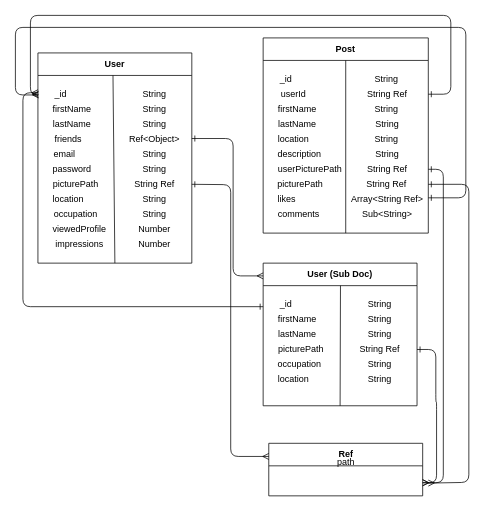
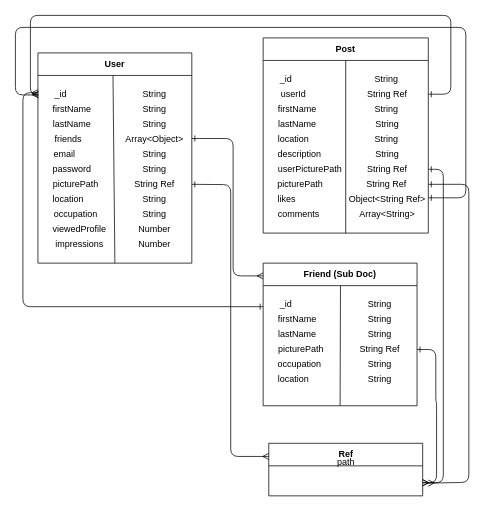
  <mxCell id="0" />
  <mxCell id="1" parent="0" />
  <mxCell id="2" value="" style="group" vertex="1" connectable="0" parent="1"><mxGeometry x="350" y="60" width="220" height="280" as="geometry" /></mxCell>
  <mxCell id="3" value="Post" style="swimlane;whiteSpace=wrap;html=1;startSize=30;" vertex="1" parent="2"><mxGeometry y="-10" width="220" height="260" as="geometry" /></mxCell>
  <mxCell id="4" value="userId" style="text;html=1;align=center;verticalAlign=middle;resizable=0;points=[];autosize=1;strokeColor=none;fillColor=none;" vertex="1" parent="3"><mxGeometry x="10" y="60" width="60" height="30" as="geometry" /></mxCell>
  <mxCell id="5" value="_id" style="text;html=1;align=center;verticalAlign=middle;resizable=0;points=[];autosize=1;strokeColor=none;fillColor=none;" vertex="1" parent="3"><mxGeometry x="10" y="40" width="40" height="30" as="geometry" /></mxCell>
  <mxCell id="6" value="firstName" style="text;html=1;align=center;verticalAlign=middle;resizable=0;points=[];autosize=1;strokeColor=none;fillColor=none;" vertex="1" parent="3"><mxGeometry x="10" y="80" width="70" height="30" as="geometry" /></mxCell>
  <mxCell id="7" value="lastName" style="text;html=1;align=center;verticalAlign=middle;resizable=0;points=[];autosize=1;strokeColor=none;fillColor=none;" vertex="1" parent="3"><mxGeometry x="10" y="100" width="70" height="30" as="geometry" /></mxCell>
  <mxCell id="8" value="location" style="text;html=1;align=center;verticalAlign=middle;resizable=0;points=[];autosize=1;strokeColor=none;fillColor=none;" vertex="1" parent="3"><mxGeometry x="10" y="120" width="60" height="30" as="geometry" /></mxCell>
  <mxCell id="9" value="description" style="text;html=1;align=center;verticalAlign=middle;resizable=0;points=[];autosize=1;strokeColor=none;fillColor=none;" vertex="1" parent="3"><mxGeometry x="8" y="140" width="80" height="30" as="geometry" /></mxCell>
  <mxCell id="10" value="userPicturePath" style="text;html=1;align=center;verticalAlign=middle;resizable=0;points=[];autosize=1;strokeColor=none;fillColor=none;" vertex="1" parent="3"><mxGeometry x="7" y="160" width="110" height="30" as="geometry" /></mxCell>
  <mxCell id="11" value="picturePath" style="text;html=1;align=center;verticalAlign=middle;resizable=0;points=[];autosize=1;strokeColor=none;fillColor=none;" vertex="1" parent="3"><mxGeometry x="9" y="180" width="80" height="30" as="geometry" /></mxCell>
  <mxCell id="12" value="likes" style="text;html=1;align=center;verticalAlign=middle;resizable=0;points=[];autosize=1;strokeColor=none;fillColor=none;" vertex="1" parent="3"><mxGeometry x="6" y="200" width="50" height="30" as="geometry" /></mxCell>
  <mxCell id="13" value="comments" style="text;html=1;align=center;verticalAlign=middle;resizable=0;points=[];autosize=1;strokeColor=none;fillColor=none;" vertex="1" parent="3"><mxGeometry x="7" y="220" width="80" height="30" as="geometry" /></mxCell>
  <mxCell id="14" value="String Ref" style="text;html=1;align=center;verticalAlign=middle;resizable=0;points=[];autosize=1;strokeColor=none;fillColor=none;" vertex="1" parent="3"><mxGeometry x="124" y="180" width="80" height="30" as="geometry" /></mxCell>
  <mxCell id="15" value="String" style="text;html=1;align=center;verticalAlign=middle;resizable=0;points=[];autosize=1;strokeColor=none;fillColor=none;" vertex="1" parent="3"><mxGeometry x="140" y="140" width="50" height="30" as="geometry" /></mxCell>
  <mxCell id="16" value="String" style="text;html=1;align=center;verticalAlign=middle;resizable=0;points=[];autosize=1;strokeColor=none;fillColor=none;" vertex="1" parent="3"><mxGeometry x="139" y="120" width="50" height="30" as="geometry" /></mxCell>
  <mxCell id="17" value="String" style="text;html=1;align=center;verticalAlign=middle;resizable=0;points=[];autosize=1;strokeColor=none;fillColor=none;" vertex="1" parent="3"><mxGeometry x="140" y="100" width="50" height="30" as="geometry" /></mxCell>
  <mxCell id="18" value="String" style="text;html=1;align=center;verticalAlign=middle;resizable=0;points=[];autosize=1;strokeColor=none;fillColor=none;" vertex="1" parent="3"><mxGeometry x="139" y="80" width="50" height="30" as="geometry" /></mxCell>
  <mxCell id="19" value="String Ref" style="text;html=1;align=center;verticalAlign=middle;resizable=0;points=[];autosize=1;strokeColor=none;fillColor=none;" vertex="1" parent="3"><mxGeometry x="125" y="60" width="80" height="30" as="geometry" /></mxCell>
  <mxCell id="20" value="String" style="text;html=1;align=center;verticalAlign=middle;resizable=0;points=[];autosize=1;strokeColor=none;fillColor=none;" vertex="1" parent="3"><mxGeometry x="139" y="40" width="50" height="30" as="geometry" /></mxCell>
  <mxCell id="21" value="String Ref" style="text;html=1;align=center;verticalAlign=middle;resizable=0;points=[];autosize=1;strokeColor=none;fillColor=none;" vertex="1" parent="3"><mxGeometry x="125" y="160" width="80" height="30" as="geometry" /></mxCell>
- <mxCell id="22" value="Array&amp;lt;String Ref&amp;gt;" style="text;html=1;align=center;verticalAlign=middle;resizable=0;points=[];autosize=1;strokeColor=none;fillColor=none;" vertex="1" parent="3"><mxGeometry x="100" y="200" width="130" height="30" as="geometry" /></mxCell>
- <mxCell id="23" value="Sub&amp;lt;String&amp;gt;" style="text;html=1;align=center;verticalAlign=middle;resizable=0;points=[];autosize=1;strokeColor=none;fillColor=none;" vertex="1" parent="3"><mxGeometry x="115" y="220" width="100" height="30" as="geometry" /></mxCell>
+ <mxCell id="22" value="Object&amp;lt;String Ref&amp;gt;" style="text;html=1;align=center;verticalAlign=middle;resizable=0;points=[];autosize=1;strokeColor=none;fillColor=none;" vertex="1" parent="3"><mxGeometry x="100" y="200" width="130" height="30" as="geometry" /></mxCell>
+ <mxCell id="23" value="Array&amp;lt;String&amp;gt;" style="text;html=1;align=center;verticalAlign=middle;resizable=0;points=[];autosize=1;strokeColor=none;fillColor=none;" vertex="1" parent="3"><mxGeometry x="115" y="220" width="100" height="30" as="geometry" /></mxCell>
  <mxCell id="24" value="" style="endArrow=none;html=1;exitX=0.5;exitY=1;exitDx=0;exitDy=0;" edge="1" parent="2" source="3"><mxGeometry width="50" height="50" relative="1" as="geometry"><mxPoint x="70" y="140" as="sourcePoint" /><mxPoint x="110" y="20" as="targetPoint" /></mxGeometry></mxCell>
  <mxCell id="25" value="" style="group" vertex="1" connectable="0" parent="1"><mxGeometry x="50" y="70" width="205" height="280" as="geometry" /></mxCell>
  <mxCell id="26" value="User" style="swimlane;whiteSpace=wrap;html=1;startSize=30;" vertex="1" parent="25"><mxGeometry width="205" height="280" as="geometry" /></mxCell>
  <mxCell id="27" value="firstName" style="text;html=1;align=center;verticalAlign=middle;resizable=0;points=[];autosize=1;strokeColor=none;fillColor=none;" vertex="1" parent="26"><mxGeometry x="10" y="60" width="70" height="30" as="geometry" /></mxCell>
  <mxCell id="28" value="lastName" style="text;html=1;align=center;verticalAlign=middle;resizable=0;points=[];autosize=1;strokeColor=none;fillColor=none;" vertex="1" parent="26"><mxGeometry x="10" y="80" width="70" height="30" as="geometry" /></mxCell>
  <mxCell id="29" value="_id" style="text;html=1;align=center;verticalAlign=middle;resizable=0;points=[];autosize=1;strokeColor=none;fillColor=none;" vertex="1" parent="26"><mxGeometry x="10" y="40" width="40" height="30" as="geometry" /></mxCell>
  <mxCell id="30" value="friends" style="text;html=1;align=center;verticalAlign=middle;resizable=0;points=[];autosize=1;strokeColor=none;fillColor=none;" vertex="1" parent="26"><mxGeometry x="10" y="100" width="60" height="30" as="geometry" /></mxCell>
  <mxCell id="31" value="email" style="text;html=1;align=center;verticalAlign=middle;resizable=0;points=[];autosize=1;strokeColor=none;fillColor=none;" vertex="1" parent="26"><mxGeometry x="10" y="120" width="50" height="30" as="geometry" /></mxCell>
  <mxCell id="32" value="password" style="text;html=1;align=center;verticalAlign=middle;resizable=0;points=[];autosize=1;strokeColor=none;fillColor=none;" vertex="1" parent="26"><mxGeometry x="10" y="140" width="70" height="30" as="geometry" /></mxCell>
  <mxCell id="33" value="picturePath" style="text;html=1;align=center;verticalAlign=middle;resizable=0;points=[];autosize=1;strokeColor=none;fillColor=none;" vertex="1" parent="26"><mxGeometry x="10" y="160" width="80" height="30" as="geometry" /></mxCell>
  <mxCell id="34" value="location" style="text;html=1;align=center;verticalAlign=middle;resizable=0;points=[];autosize=1;strokeColor=none;fillColor=none;" vertex="1" parent="26"><mxGeometry x="10" y="180" width="60" height="30" as="geometry" /></mxCell>
  <mxCell id="35" value="occupation" style="text;html=1;align=center;verticalAlign=middle;resizable=0;points=[];autosize=1;strokeColor=none;fillColor=none;" vertex="1" parent="26"><mxGeometry x="10" y="200" width="80" height="30" as="geometry" /></mxCell>
  <mxCell id="36" value="viewedProfile" style="text;html=1;align=center;verticalAlign=middle;resizable=0;points=[];autosize=1;strokeColor=none;fillColor=none;" vertex="1" parent="26"><mxGeometry x="10" y="220" width="90" height="30" as="geometry" /></mxCell>
  <mxCell id="37" value="impressions" style="text;html=1;align=center;verticalAlign=middle;resizable=0;points=[];autosize=1;strokeColor=none;fillColor=none;" vertex="1" parent="26"><mxGeometry x="10" y="240" width="90" height="30" as="geometry" /></mxCell>
  <mxCell id="38" value="String" style="text;html=1;align=center;verticalAlign=middle;resizable=0;points=[];autosize=1;strokeColor=none;fillColor=none;" vertex="1" parent="26"><mxGeometry x="130" y="200" width="50" height="30" as="geometry" /></mxCell>
  <mxCell id="39" value="String" style="text;html=1;align=center;verticalAlign=middle;resizable=0;points=[];autosize=1;strokeColor=none;fillColor=none;" vertex="1" parent="26"><mxGeometry x="130" y="180" width="50" height="30" as="geometry" /></mxCell>
  <mxCell id="40" value="String" style="text;html=1;align=center;verticalAlign=middle;resizable=0;points=[];autosize=1;strokeColor=none;fillColor=none;" vertex="1" parent="26"><mxGeometry x="130" y="140" width="50" height="30" as="geometry" /></mxCell>
  <mxCell id="41" value="String" style="text;html=1;align=center;verticalAlign=middle;resizable=0;points=[];autosize=1;strokeColor=none;fillColor=none;" vertex="1" parent="26"><mxGeometry x="130" y="120" width="50" height="30" as="geometry" /></mxCell>
  <mxCell id="42" value="String" style="text;html=1;align=center;verticalAlign=middle;resizable=0;points=[];autosize=1;strokeColor=none;fillColor=none;" vertex="1" parent="26"><mxGeometry x="130" y="80" width="50" height="30" as="geometry" /></mxCell>
  <mxCell id="43" value="String" style="text;html=1;align=center;verticalAlign=middle;resizable=0;points=[];autosize=1;strokeColor=none;fillColor=none;" vertex="1" parent="26"><mxGeometry x="130" y="60" width="50" height="30" as="geometry" /></mxCell>
  <mxCell id="44" value="String" style="text;html=1;align=center;verticalAlign=middle;resizable=0;points=[];autosize=1;strokeColor=none;fillColor=none;" vertex="1" parent="26"><mxGeometry x="130" y="40" width="50" height="30" as="geometry" /></mxCell>
- <mxCell id="45" value="Ref&amp;lt;Object&amp;gt;" style="text;html=1;align=center;verticalAlign=middle;resizable=0;points=[];autosize=1;strokeColor=none;fillColor=none;" vertex="1" parent="26"><mxGeometry x="105" y="100" width="100" height="30" as="geometry" /></mxCell>
+ <mxCell id="45" value="Array&amp;lt;Object&amp;gt;" style="text;html=1;align=center;verticalAlign=middle;resizable=0;points=[];autosize=1;strokeColor=none;fillColor=none;" vertex="1" parent="26"><mxGeometry x="105" y="100" width="100" height="30" as="geometry" /></mxCell>
  <mxCell id="46" value="String Ref" style="text;html=1;align=center;verticalAlign=middle;resizable=0;points=[];autosize=1;strokeColor=none;fillColor=none;" vertex="1" parent="26"><mxGeometry x="115" y="160" width="80" height="30" as="geometry" /></mxCell>
  <mxCell id="47" value="Number" style="text;html=1;align=center;verticalAlign=middle;resizable=0;points=[];autosize=1;strokeColor=none;fillColor=none;" vertex="1" parent="26"><mxGeometry x="120" y="220" width="70" height="30" as="geometry" /></mxCell>
  <mxCell id="48" value="Number" style="text;html=1;align=center;verticalAlign=middle;resizable=0;points=[];autosize=1;strokeColor=none;fillColor=none;" vertex="1" parent="26"><mxGeometry x="120" y="240" width="70" height="30" as="geometry" /></mxCell>
  <mxCell id="49" value="" style="endArrow=none;html=1;exitX=0.5;exitY=1;exitDx=0;exitDy=0;" edge="1" parent="25" source="26"><mxGeometry width="50" height="50" relative="1" as="geometry"><mxPoint x="70" y="140" as="sourcePoint" /><mxPoint x="100" y="30" as="targetPoint" /></mxGeometry></mxCell>
  <mxCell id="50" value="" style="group" vertex="1" connectable="0" parent="1"><mxGeometry x="350" y="350" width="205" height="190" as="geometry" /></mxCell>
- <mxCell id="51" value="User (Sub Doc)" style="swimlane;whiteSpace=wrap;html=1;startSize=30;container=0;" vertex="1" parent="50"><mxGeometry width="205" height="190" as="geometry" /></mxCell>
+ <mxCell id="51" value="Friend (Sub Doc)" style="swimlane;whiteSpace=wrap;html=1;startSize=30;container=0;" vertex="1" parent="50"><mxGeometry width="205" height="190" as="geometry" /></mxCell>
  <mxCell id="52" value="" style="endArrow=none;html=1;exitX=0.5;exitY=1;exitDx=0;exitDy=0;" edge="1" parent="50" source="51"><mxGeometry width="50" height="50" relative="1" as="geometry"><mxPoint x="70" y="140" as="sourcePoint" /><mxPoint x="103" y="30" as="targetPoint" /></mxGeometry></mxCell>
  <mxCell id="53" value="firstName" style="text;html=1;align=center;verticalAlign=middle;resizable=0;points=[];autosize=1;strokeColor=none;fillColor=none;container=0;" vertex="1" parent="50"><mxGeometry x="10" y="60" width="70" height="30" as="geometry" /></mxCell>
  <mxCell id="54" value="lastName" style="text;html=1;align=center;verticalAlign=middle;resizable=0;points=[];autosize=1;strokeColor=none;fillColor=none;container=0;" vertex="1" parent="50"><mxGeometry x="10" y="80" width="70" height="30" as="geometry" /></mxCell>
  <mxCell id="55" value="_id" style="text;html=1;align=center;verticalAlign=middle;resizable=0;points=[];autosize=1;strokeColor=none;fillColor=none;container=0;" vertex="1" parent="50"><mxGeometry x="10" y="40" width="40" height="30" as="geometry" /></mxCell>
  <mxCell id="56" value="picturePath" style="text;html=1;align=center;verticalAlign=middle;resizable=0;points=[];autosize=1;strokeColor=none;fillColor=none;container=0;" vertex="1" parent="50"><mxGeometry x="10" y="100" width="80" height="30" as="geometry" /></mxCell>
  <mxCell id="57" value="location" style="text;html=1;align=center;verticalAlign=middle;resizable=0;points=[];autosize=1;strokeColor=none;fillColor=none;container=0;" vertex="1" parent="50"><mxGeometry x="10" y="140" width="60" height="30" as="geometry" /></mxCell>
  <mxCell id="58" value="occupation" style="text;html=1;align=center;verticalAlign=middle;resizable=0;points=[];autosize=1;strokeColor=none;fillColor=none;container=0;" vertex="1" parent="50"><mxGeometry x="8" y="120" width="80" height="30" as="geometry" /></mxCell>
  <mxCell id="59" value="String" style="text;html=1;align=center;verticalAlign=middle;resizable=0;points=[];autosize=1;strokeColor=none;fillColor=none;container=0;" vertex="1" parent="50"><mxGeometry x="130" y="140" width="50" height="30" as="geometry" /></mxCell>
  <mxCell id="60" value="String" style="text;html=1;align=center;verticalAlign=middle;resizable=0;points=[];autosize=1;strokeColor=none;fillColor=none;container=0;" vertex="1" parent="50"><mxGeometry x="130" y="120" width="50" height="30" as="geometry" /></mxCell>
  <mxCell id="61" value="String" style="text;html=1;align=center;verticalAlign=middle;resizable=0;points=[];autosize=1;strokeColor=none;fillColor=none;container=0;" vertex="1" parent="50"><mxGeometry x="130" y="80" width="50" height="30" as="geometry" /></mxCell>
  <mxCell id="62" value="String" style="text;html=1;align=center;verticalAlign=middle;resizable=0;points=[];autosize=1;strokeColor=none;fillColor=none;container=0;" vertex="1" parent="50"><mxGeometry x="130" y="60" width="50" height="30" as="geometry" /></mxCell>
  <mxCell id="63" value="String" style="text;html=1;align=center;verticalAlign=middle;resizable=0;points=[];autosize=1;strokeColor=none;fillColor=none;container=0;" vertex="1" parent="50"><mxGeometry x="130" y="40" width="50" height="30" as="geometry" /></mxCell>
  <mxCell id="64" value="String Ref" style="text;html=1;align=center;verticalAlign=middle;resizable=0;points=[];autosize=1;strokeColor=none;fillColor=none;container=0;" vertex="1" parent="50"><mxGeometry x="115" y="100" width="80" height="30" as="geometry" /></mxCell>
  <mxCell id="65" value="Ref" style="swimlane;whiteSpace=wrap;html=1;startSize=30;container=0;" vertex="1" parent="1"><mxGeometry x="357.5" y="590" width="205" height="70" as="geometry" /></mxCell>
  <mxCell id="66" value="path" style="text;html=1;align=center;verticalAlign=middle;resizable=0;points=[];autosize=1;strokeColor=none;fillColor=none;container=0;" vertex="1" parent="65"><mxGeometry x="77.5" y="10" width="50" height="30" as="geometry" /></mxCell>
  <mxCell id="67" value="" style="edgeStyle=orthogonalEdgeStyle;html=1;exitX=1;exitY=0.567;exitDx=0;exitDy=0;exitPerimeter=0;endArrow=ERmany;endFill=0;startArrow=ERone;startFill=0;strokeWidth=1;targetPerimeterSpacing=2;sourcePerimeterSpacing=2;" edge="1" parent="1"><mxGeometry relative="1" as="geometry"><mxPoint x="255" y="184.01" as="sourcePoint" /><mxPoint x="350" y="367" as="targetPoint" /><Array as="points"><mxPoint x="310" y="184" /><mxPoint x="310" y="367" /></Array></mxGeometry></mxCell>
  <mxCell id="68" value="" style="edgeStyle=orthogonalEdgeStyle;html=1;strokeWidth=1;startArrow=ERone;startFill=0;endArrow=ERmany;endFill=0;sourcePerimeterSpacing=2;targetPerimeterSpacing=2;entryX=0;entryY=0.25;entryDx=0;entryDy=0;" edge="1" parent="1" target="65"><mxGeometry relative="1" as="geometry"><mxPoint x="255" y="245" as="sourcePoint" /><mxPoint x="352.5" y="607.5" as="targetPoint" /></mxGeometry></mxCell>
  <mxCell id="69" style="edgeStyle=orthogonalEdgeStyle;html=1;entryX=1;entryY=0.75;entryDx=0;entryDy=0;strokeWidth=1;startArrow=ERone;startFill=0;endArrow=ERmany;endFill=0;sourcePerimeterSpacing=2;targetPerimeterSpacing=2;" edge="1" parent="1" target="65"><mxGeometry relative="1" as="geometry"><mxPoint x="555" y="465.04" as="sourcePoint" /><mxPoint x="570.5" y="642.5" as="targetPoint" /><Array as="points"><mxPoint x="580" y="465" /><mxPoint x="580" y="535" /><mxPoint x="581" y="535" /><mxPoint x="581" y="642" /></Array></mxGeometry></mxCell>
  <mxCell id="70" style="edgeStyle=orthogonalEdgeStyle;html=1;entryX=1;entryY=0.75;entryDx=0;entryDy=0;strokeWidth=1;startArrow=ERone;startFill=0;endArrow=ERmany;endFill=0;sourcePerimeterSpacing=2;targetPerimeterSpacing=2;" edge="1" parent="1" target="65"><mxGeometry relative="1" as="geometry"><mxPoint x="570" y="225" as="sourcePoint" /><Array as="points"><mxPoint x="590" y="225" /><mxPoint x="590" y="642" /></Array></mxGeometry></mxCell>
  <mxCell id="71" style="edgeStyle=orthogonalEdgeStyle;html=1;strokeWidth=1;startArrow=ERone;startFill=0;endArrow=ERmany;endFill=0;sourcePerimeterSpacing=2;targetPerimeterSpacing=2;" edge="1" parent="1"><mxGeometry relative="1" as="geometry"><mxPoint x="570" y="245.04" as="sourcePoint" /><mxPoint x="570" y="643" as="targetPoint" /><Array as="points"><mxPoint x="624" y="245" /><mxPoint x="624" y="642" /></Array></mxGeometry></mxCell>
  <mxCell id="72" style="edgeStyle=orthogonalEdgeStyle;html=1;strokeWidth=1;startArrow=ERone;startFill=0;endArrow=ERmany;endFill=0;sourcePerimeterSpacing=2;targetPerimeterSpacing=2;" edge="1" parent="1"><mxGeometry relative="1" as="geometry"><mxPoint x="50" y="123" as="targetPoint" /><mxPoint x="350" y="408" as="sourcePoint" /><Array as="points"><mxPoint x="30" y="408" /><mxPoint x="30" y="123" /></Array></mxGeometry></mxCell>
  <mxCell id="73" style="edgeStyle=orthogonalEdgeStyle;html=1;strokeWidth=1;startArrow=ERone;startFill=0;endArrow=ERmany;endFill=0;sourcePerimeterSpacing=2;targetPerimeterSpacing=2;" edge="1" parent="1"><mxGeometry relative="1" as="geometry"><mxPoint x="50.8" y="126" as="targetPoint" /><mxPoint x="570" y="263" as="sourcePoint" /><Array as="points"><mxPoint x="620" y="263" /><mxPoint x="620" y="36" /><mxPoint x="20" y="36" /><mxPoint x="20" y="126" /></Array></mxGeometry></mxCell>
  <mxCell id="74" style="edgeStyle=orthogonalEdgeStyle;html=1;strokeWidth=1;startArrow=ERone;startFill=0;endArrow=ERmany;endFill=0;sourcePerimeterSpacing=2;targetPerimeterSpacing=2;" edge="1" parent="1"><mxGeometry relative="1" as="geometry"><mxPoint x="50.8" y="125" as="targetPoint" /><mxPoint x="570" y="125" as="sourcePoint" /><Array as="points"><mxPoint x="600" y="125" /><mxPoint x="600" y="20" /><mxPoint x="40" y="20" /><mxPoint x="40" y="125" /></Array></mxGeometry></mxCell>
